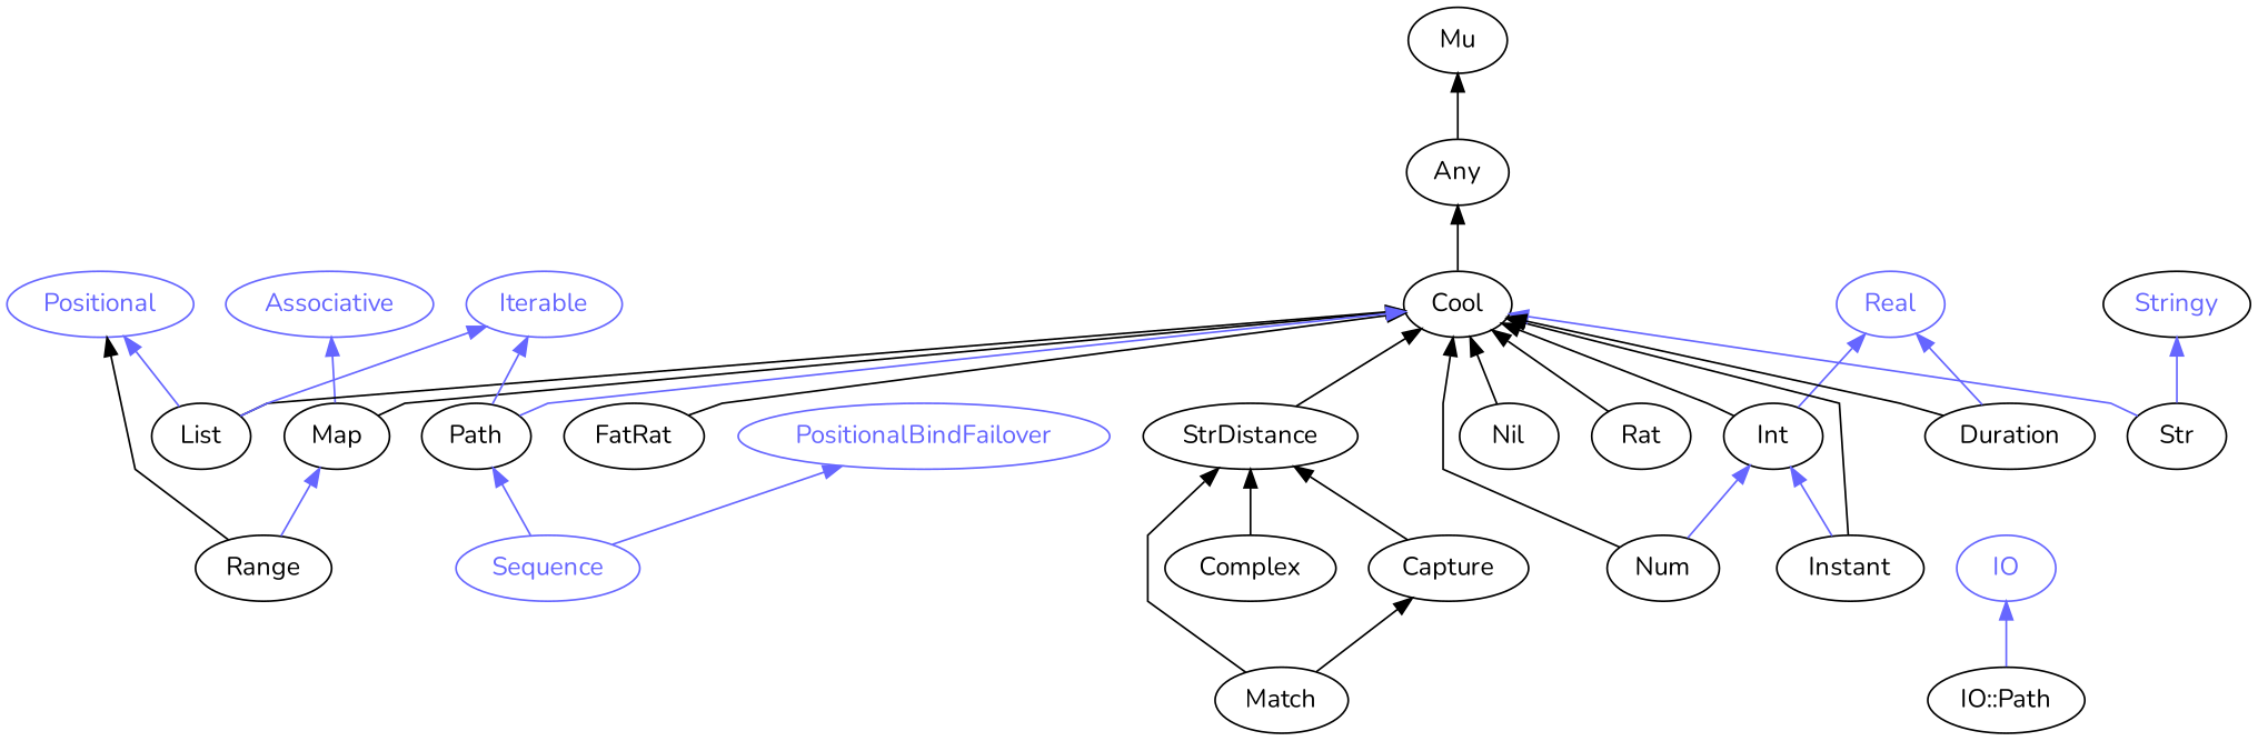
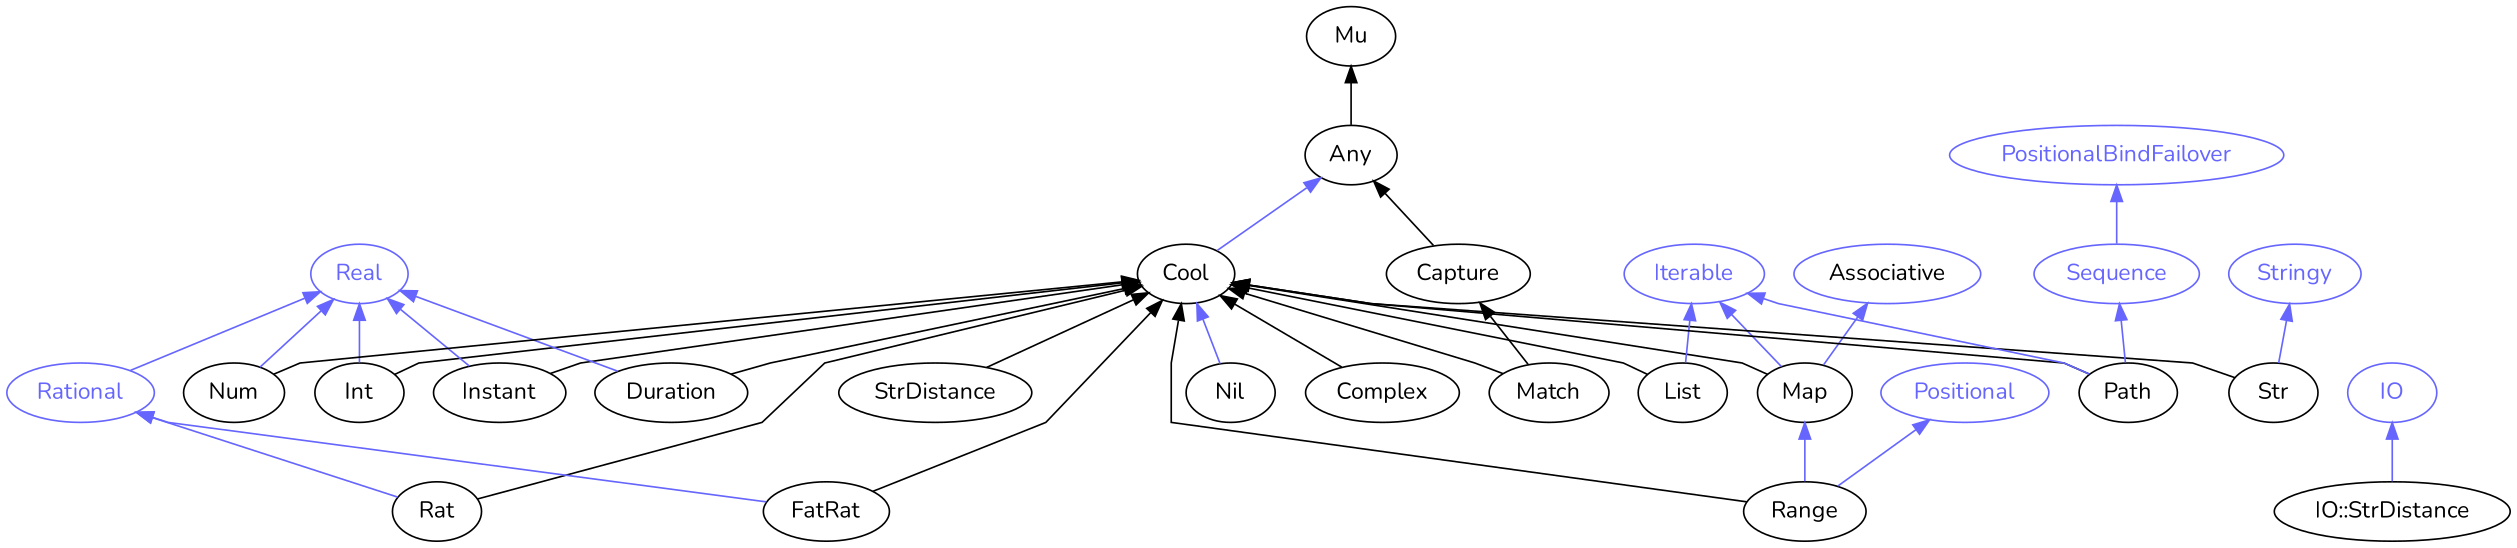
  digraph {
    fontname=Nunito
    rankdir=BT
    splines=polyline
    node [color="#000000" fontcolor="#000000" fontname=Nunito]
    edge [color="#000000" fontname=Nunito]
    Cool
    Any
    Mu
    IO [color="#6666FF" fontcolor="#6666FF"]
-   "IO::Path"
+   "IO::Path" [label="IO::StrDistance"]
    Real [color="#6666FF" fontcolor="#6666FF"]
    Int
    Complex
    Instant
    Capture
    Match
    Positional [color="#6666FF" fontcolor="#6666FF"]
    Iterable [color="#6666FF" fontcolor="#6666FF"]
    Range
    Map
-   Stringy [fontcolor="#6666FF"]
+   Stringy [color="#6666FF" fontcolor="#6666FF"]
    Str
    StrDistance
    Duration
    Nil
    List
    Num
-   Associative [color="#6666FF" fontcolor="#6666FF"]
+   Associative [color="#6666FF"]
+   Rational [color="#6666FF" fontcolor="#6666FF"]
    Rat
    FatRat
    PositionalBindFailover [color="#6666FF" fontcolor="#6666FF"]
    Sequence [color="#6666FF" fontcolor="#6666FF"]
    n29 [label=Path]
-   Cool -> Any
+   Cool -> Any [color="#6666FF"]
    Any -> Mu
    "IO::Path" -> IO [color="#6666FF"]
    Int -> Cool
    Int -> Real [color="#6666FF"]
-   Complex -> StrDistance
+   Complex -> Cool
    Instant -> Cool
-   Instant -> Int [color="#6666FF"]
-   Capture -> StrDistance
-   Match -> StrDistance
+   Instant -> Real [color="#6666FF"]
+   Capture -> Any
+   Match -> Cool
    Match -> Capture
-   Range -> Positional
+   Range -> Cool
+   Range -> Positional [color="#6666FF"]
    Range -> Map [color="#6666FF"]
    Map -> Cool
+   Map -> Iterable [color="#6666FF"]
    Map -> Associative [color="#6666FF"]
-   Str -> Cool [color="#6666FF"]
+   Str -> Cool
    Str -> Stringy [color="#6666FF"]
    StrDistance -> Cool
    Duration -> Cool
    Duration -> Real [color="#6666FF"]
-   Nil -> Cool
+   Nil -> Cool [color="#6666FF"]
    List -> Cool
-   List -> Positional [color="#6666FF"]
    List -> Iterable [color="#6666FF"]
    Num -> Cool
-   Num -> Int [color="#6666FF"]
+   Num -> Real [color="#6666FF"]
+   Rational -> Real [color="#6666FF"]
    Rat -> Cool
+   Rat -> Rational [color="#6666FF"]
    FatRat -> Cool
+   FatRat -> Rational [color="#6666FF"]
    Sequence -> PositionalBindFailover [color="#6666FF"]
-   n29 -> Cool [color="#6666FF"]
+   n29 -> Cool
    n29 -> Iterable [color="#6666FF"]
-   Sequence -> n29 [color="#6666FF"]
+   n29 -> Sequence [color="#6666FF"]
  }
